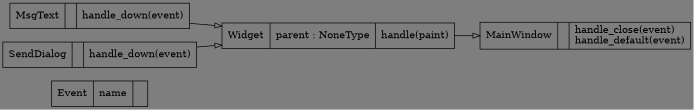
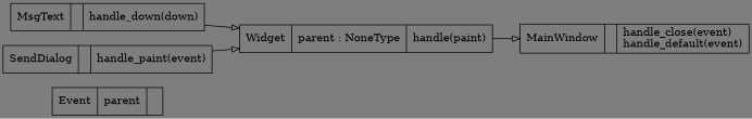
  digraph {
    bgcolor="#7e7e7e"
    rankdir=LR
    node [color=black fontcolor=black shape=record style=solid]
    edge [arrowhead=empty arrowtail=none]
-   n1 [label=<{Event|name<br ALIGN="LEFT"/>|}>]
+   n1 [label=<{Event|parent<br ALIGN="LEFT"/>|}>]
    n2 [label=<{MainWindow|<br ALIGN="LEFT"/>|handle_close(event)<br ALIGN="LEFT"/>handle_default(event)<br ALIGN="LEFT"/>}>]
    n3 [label=<{Widget|parent : NoneType<br ALIGN="LEFT"/>|handle(paint)<br ALIGN="LEFT"/>}>]
-   n4 [label=<{MsgText|<br ALIGN="LEFT"/>|handle_down(event)<br ALIGN="LEFT"/>}>]
-   n5 [label=<{SendDialog|<br ALIGN="LEFT"/>|handle_down(event)<br ALIGN="LEFT"/>}>]
+   n4 [label=<{MsgText|<br ALIGN="LEFT"/>|handle_down(down)<br ALIGN="LEFT"/>}>]
+   n5 [label=<{SendDialog|<br ALIGN="LEFT"/>|handle_paint(event)<br ALIGN="LEFT"/>}>]
    n3 -> n2
    n4 -> n3
    n5 -> n3
  }
